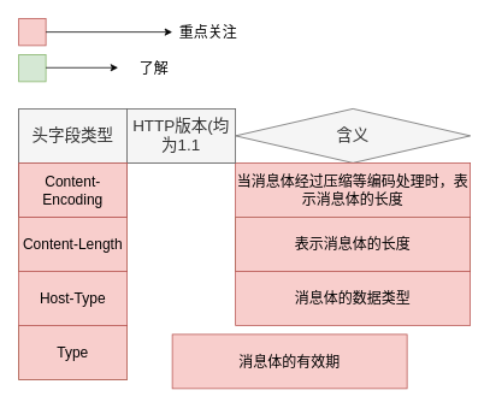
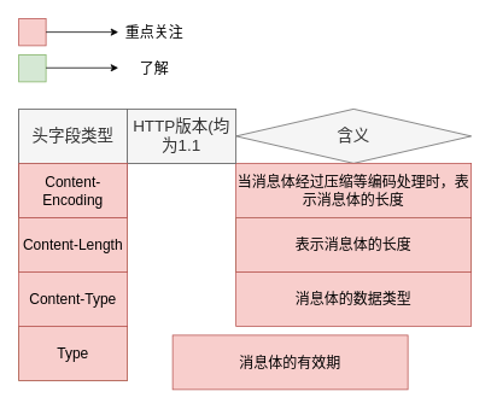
  <mxCell id="0" />
  <mxCell id="1" parent="0" />
  <mxCell id="2" value="方法" style="rounded=0;whiteSpace=wrap;html=1;fillColor=#f5f5f5;strokeColor=#666666;fontColor=#333333;" vertex="1" parent="1"><mxGeometry x="20" y="120" width="120" height="60" as="geometry" /></mxCell>
  <mxCell id="3" value="HTTP版本(均为1.1" style="rounded=0;whiteSpace=wrap;html=1;fillColor=#f5f5f5;strokeColor=#666666;fontColor=#333333;" vertex="1" parent="1"><mxGeometry x="140" y="120" width="120" height="60" as="geometry" /></mxCell>
  <mxCell id="4" value="含义" style="rhombus;whiteSpace=wrap;html=1;fillColor=#f5f5f5;strokeColor=#666666;fontColor=#333333;fontSize=18;" vertex="1" parent="1"><mxGeometry x="260" y="120" width="260" height="60" as="geometry" /></mxCell>
  <mxCell id="5" value="&lt;font style=&quot;font-size: 16px&quot;&gt;GET&lt;/font&gt;" style="rounded=0;whiteSpace=wrap;html=1;fontSize=16;" vertex="1" parent="1"><mxGeometry x="20" y="180" width="120" height="60" as="geometry" /></mxCell>
  <mxCell id="6" value="当消息体经过压缩等编码处理时，表示消息体的长度" style="rounded=0;whiteSpace=wrap;html=1;fontSize=16;fillColor=#f8cecc;strokeColor=#b85450;" vertex="1" parent="1"><mxGeometry x="260" y="180" width="260" height="60" as="geometry" /></mxCell>
  <mxCell id="7" value="头字段类型" style="rounded=0;whiteSpace=wrap;html=1;fillColor=#f5f5f5;strokeColor=#666666;fontColor=#333333;fontSize=18;" vertex="1" parent="1"><mxGeometry x="20" y="120" width="120" height="60" as="geometry" /></mxCell>
  <mxCell id="8" value="HTTP版本(均为1.1" style="rounded=0;whiteSpace=wrap;html=1;fillColor=#f5f5f5;strokeColor=#666666;fontColor=#333333;fontSize=18;" vertex="1" parent="1"><mxGeometry x="140" y="120" width="120" height="60" as="geometry" /></mxCell>
  <mxCell id="9" value="&lt;span style=&quot;font-size: 16px&quot;&gt;POST&lt;/span&gt;" style="rounded=0;whiteSpace=wrap;html=1;fontSize=16;fillColor=#d5e8d4;strokeColor=#82b366;" vertex="1" parent="1"><mxGeometry x="20" y="240" width="120" height="60" as="geometry" /></mxCell>
  <mxCell id="10" value="&lt;font style=&quot;font-size: 16px&quot;&gt;指获取URL指定的信息。如果RUI为文件，则返回文件的内容。&lt;/font&gt;" style="rounded=0;whiteSpace=wrap;html=1;fontSize=16;fillColor=#d5e8d4;strokeColor=#82b366;" vertex="1" parent="1"><mxGeometry x="260" y="240" width="260" height="60" as="geometry" /></mxCell>
  <mxCell id="11" value="Content-Length" style="rounded=0;whiteSpace=wrap;html=1;fontSize=16;fillColor=#f8cecc;strokeColor=#b85450;" vertex="1" parent="1"><mxGeometry x="20" y="240" width="120" height="60" as="geometry" /></mxCell>
  <mxCell id="12" value="表示消息体的长度" style="rounded=0;whiteSpace=wrap;html=1;fontSize=16;fillColor=#f8cecc;strokeColor=#b85450;" vertex="1" parent="1"><mxGeometry x="260" y="240" width="260" height="60" as="geometry" /></mxCell>
  <mxCell id="13" value="&lt;font style=&quot;font-size: 16px&quot;&gt;Content-Encoding&lt;/font&gt;" style="rounded=0;whiteSpace=wrap;html=1;fontSize=16;fillColor=#f8cecc;strokeColor=#b85450;" vertex="1" parent="1"><mxGeometry x="20" y="180" width="120" height="60" as="geometry" /></mxCell>
  <mxCell id="14" value="消息体的数据类型" style="rounded=0;whiteSpace=wrap;html=1;fontSize=16;fillColor=#f8cecc;strokeColor=#b85450;" vertex="1" parent="1"><mxGeometry x="260" y="300" width="260" height="60" as="geometry" /></mxCell>
  <mxCell id="15" value="Host" style="rounded=0;whiteSpace=wrap;html=1;fontSize=16;fillColor=#d5e8d4;strokeColor=#82b366;" vertex="1" parent="1"><mxGeometry x="20" y="360" width="120" height="60" as="geometry" /></mxCell>
  <mxCell id="16" value="消息体的有效期" style="rounded=0;whiteSpace=wrap;html=1;fontSize=16;fillColor=#f8cecc;strokeColor=#b85450;" vertex="1" parent="1"><mxGeometry x="190" y="370" width="260" height="60" as="geometry" /></mxCell>
- <mxCell id="17" value="Host-Type" style="rounded=0;whiteSpace=wrap;html=1;fontSize=16;fillColor=#f8cecc;strokeColor=#b85450;" vertex="1" parent="1"><mxGeometry x="20" y="300" width="120" height="60" as="geometry" /></mxCell>
+ <mxCell id="17" value="Content-Type" style="rounded=0;whiteSpace=wrap;html=1;fontSize=16;fillColor=#f8cecc;strokeColor=#b85450;" vertex="1" parent="1"><mxGeometry x="20" y="300" width="120" height="60" as="geometry" /></mxCell>
  <mxCell id="18" value="" style="rounded=0;whiteSpace=wrap;html=1;fontSize=16;fillColor=#f8cecc;strokeColor=#b85450;" vertex="1" parent="1"><mxGeometry x="20" y="20" width="30" height="30" as="geometry" /></mxCell>
  <mxCell id="19" value="" style="rounded=0;whiteSpace=wrap;html=1;fontSize=16;fillColor=#d5e8d4;strokeColor=#82b366;" vertex="1" parent="1"><mxGeometry x="20" y="60" width="30" height="30" as="geometry" /></mxCell>
- <mxCell id="20" value="重点关注" style="text;html=1;strokeColor=none;fillColor=none;align=center;verticalAlign=middle;whiteSpace=wrap;rounded=0;fontSize=16;" vertex="1" parent="1"><mxGeometry x="190" y="25" width="80" height="20" as="geometry" /></mxCell>
+ <mxCell id="20" value="重点关注" style="text;html=1;strokeColor=none;fillColor=none;align=center;verticalAlign=middle;whiteSpace=wrap;rounded=0;fontSize=16;" vertex="1" parent="1"><mxGeometry x="130" y="25" width="80" height="20" as="geometry" /></mxCell>
  <mxCell id="21" value="" style="edgeStyle=orthogonalEdgeStyle;rounded=0;orthogonalLoop=1;jettySize=auto;html=1;fontSize=16;" edge="1" parent="1" source="18" target="20"><mxGeometry relative="1" as="geometry" /></mxCell>
  <mxCell id="22" value="" style="edgeStyle=orthogonalEdgeStyle;rounded=0;orthogonalLoop=1;jettySize=auto;html=1;fontSize=16;" edge="1" parent="1"><mxGeometry relative="1" as="geometry"><mxPoint x="50" y="74.5" as="sourcePoint" /><mxPoint x="130" y="74.5" as="targetPoint" /></mxGeometry></mxCell>
  <mxCell id="23" value="了解" style="text;html=1;strokeColor=none;fillColor=none;align=center;verticalAlign=middle;whiteSpace=wrap;rounded=0;fontSize=16;" vertex="1" parent="1"><mxGeometry x="130" y="65" width="80" height="20" as="geometry" /></mxCell>
  <mxCell id="24" value="Type" style="rounded=0;whiteSpace=wrap;html=1;fontSize=16;fillColor=#f8cecc;strokeColor=#b85450;" vertex="1" parent="1"><mxGeometry x="20" y="360" width="120" height="60" as="geometry" /></mxCell>
